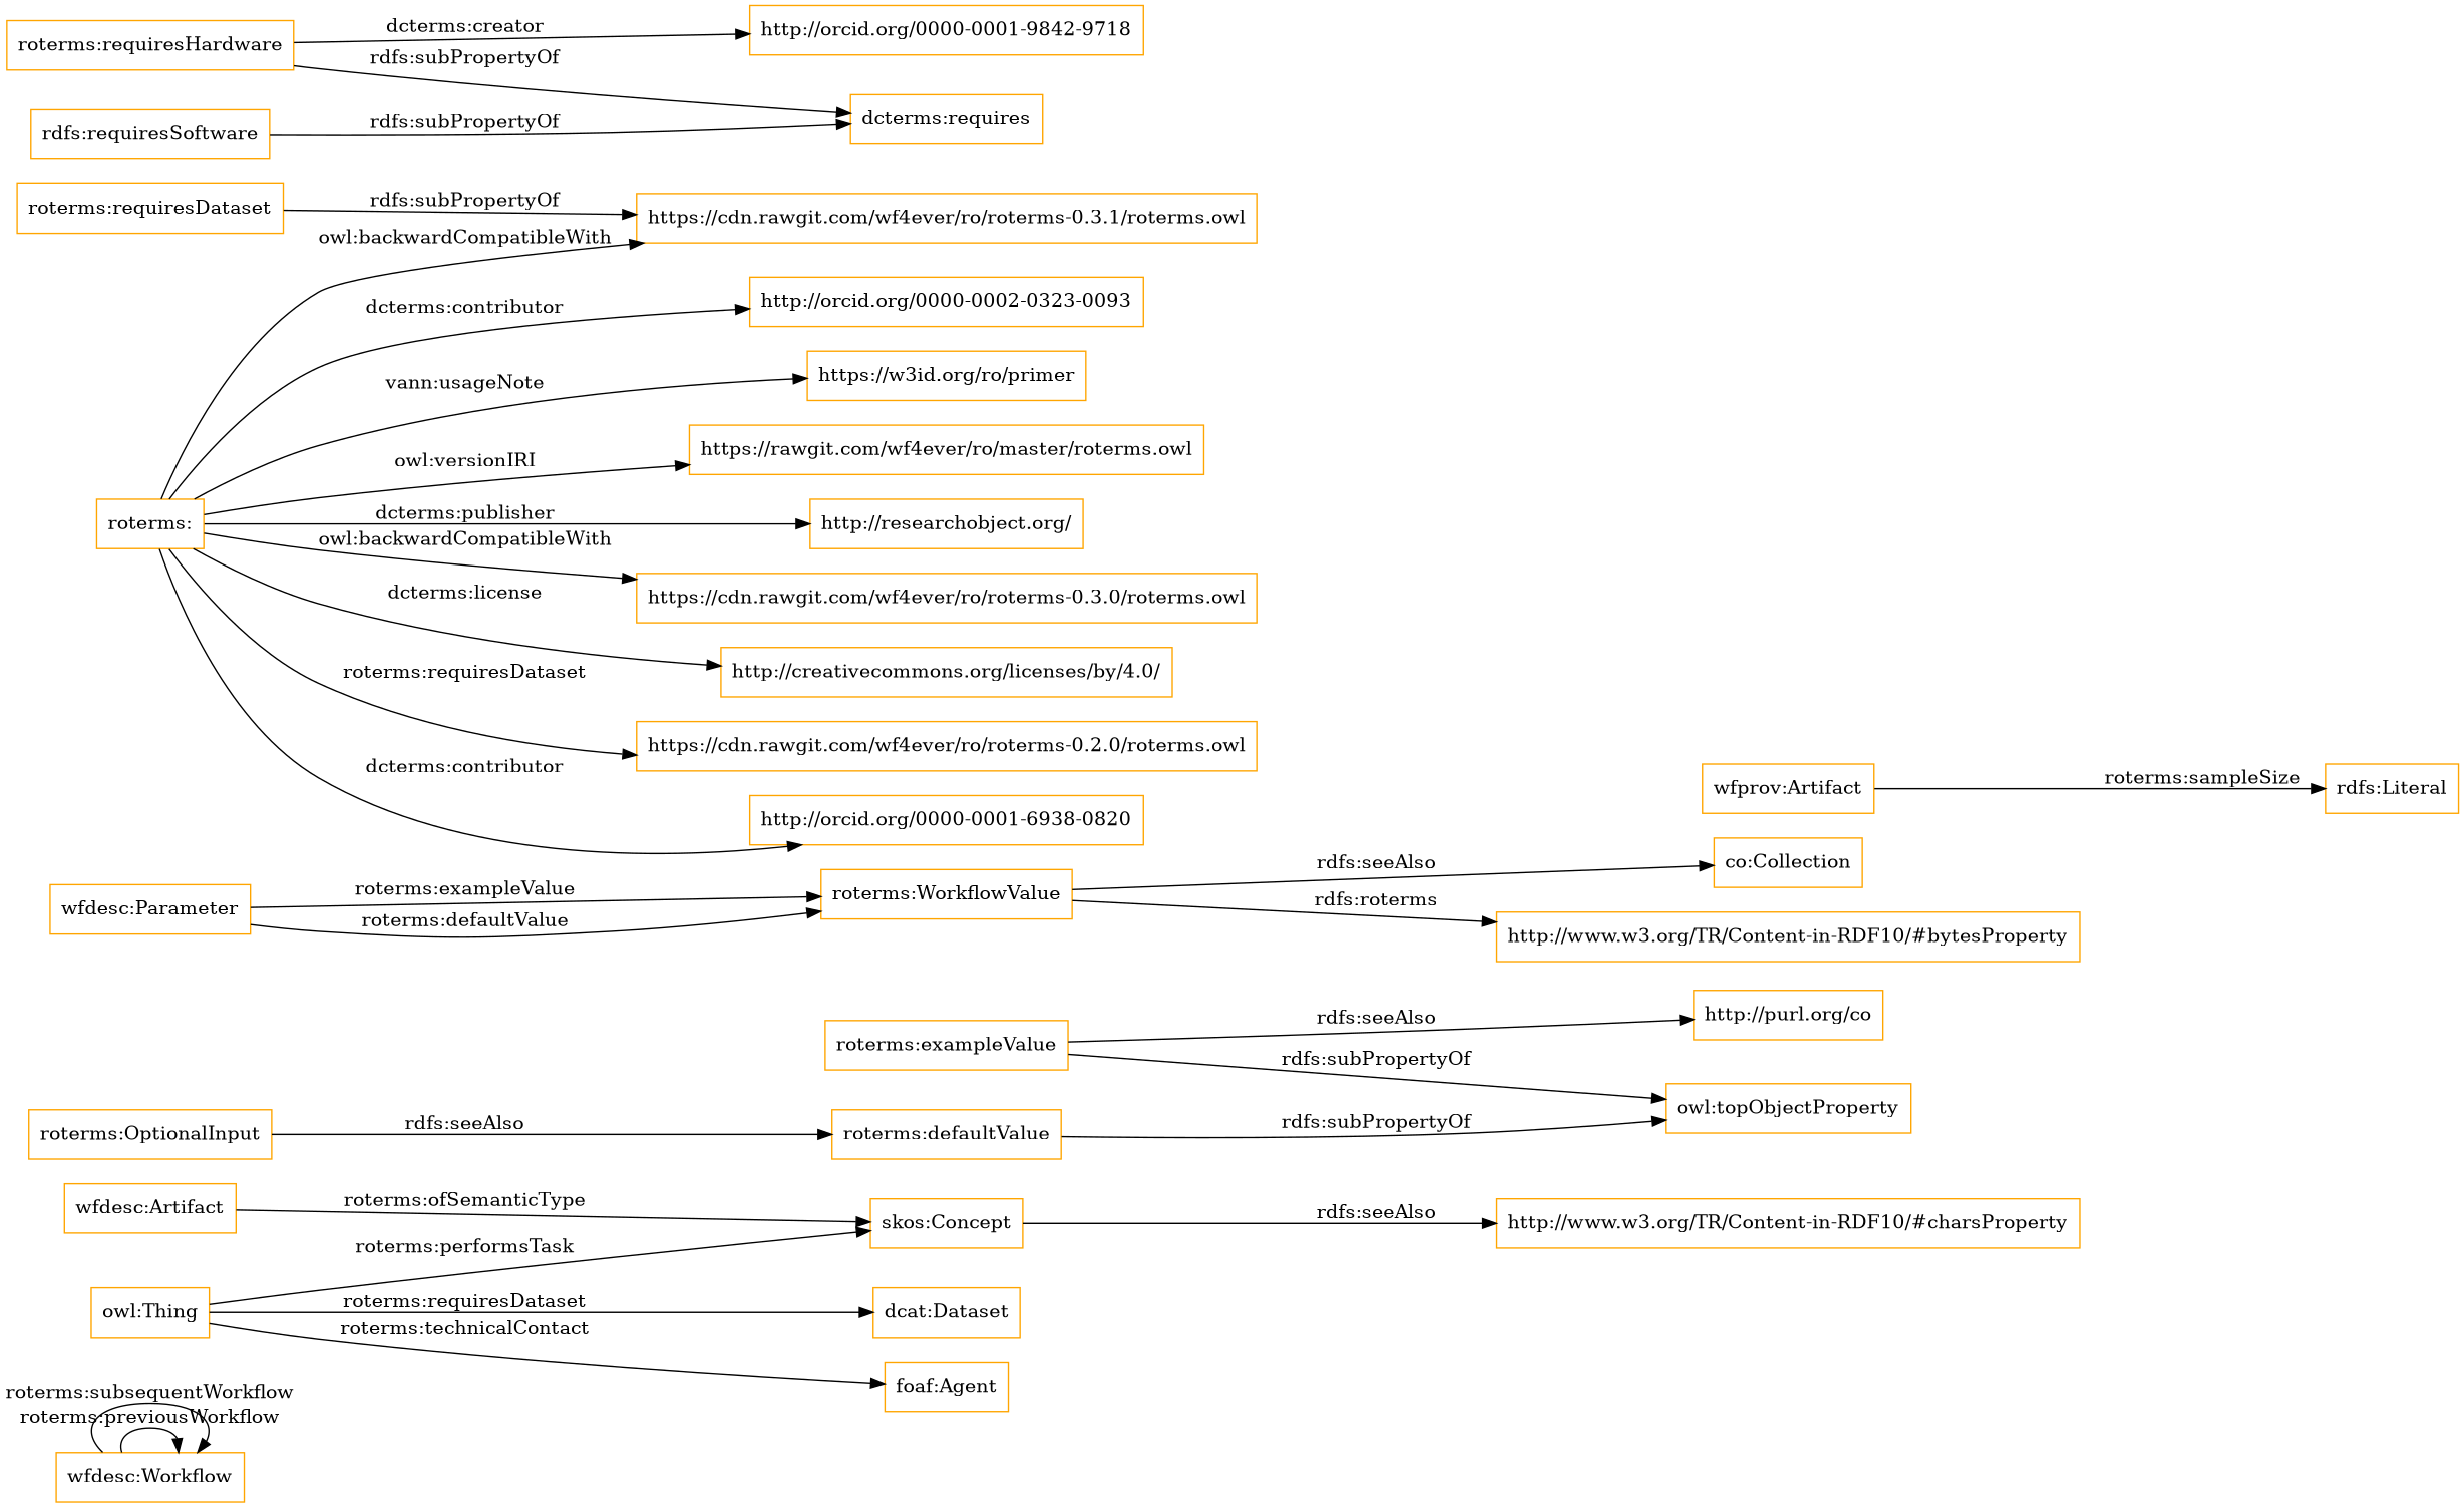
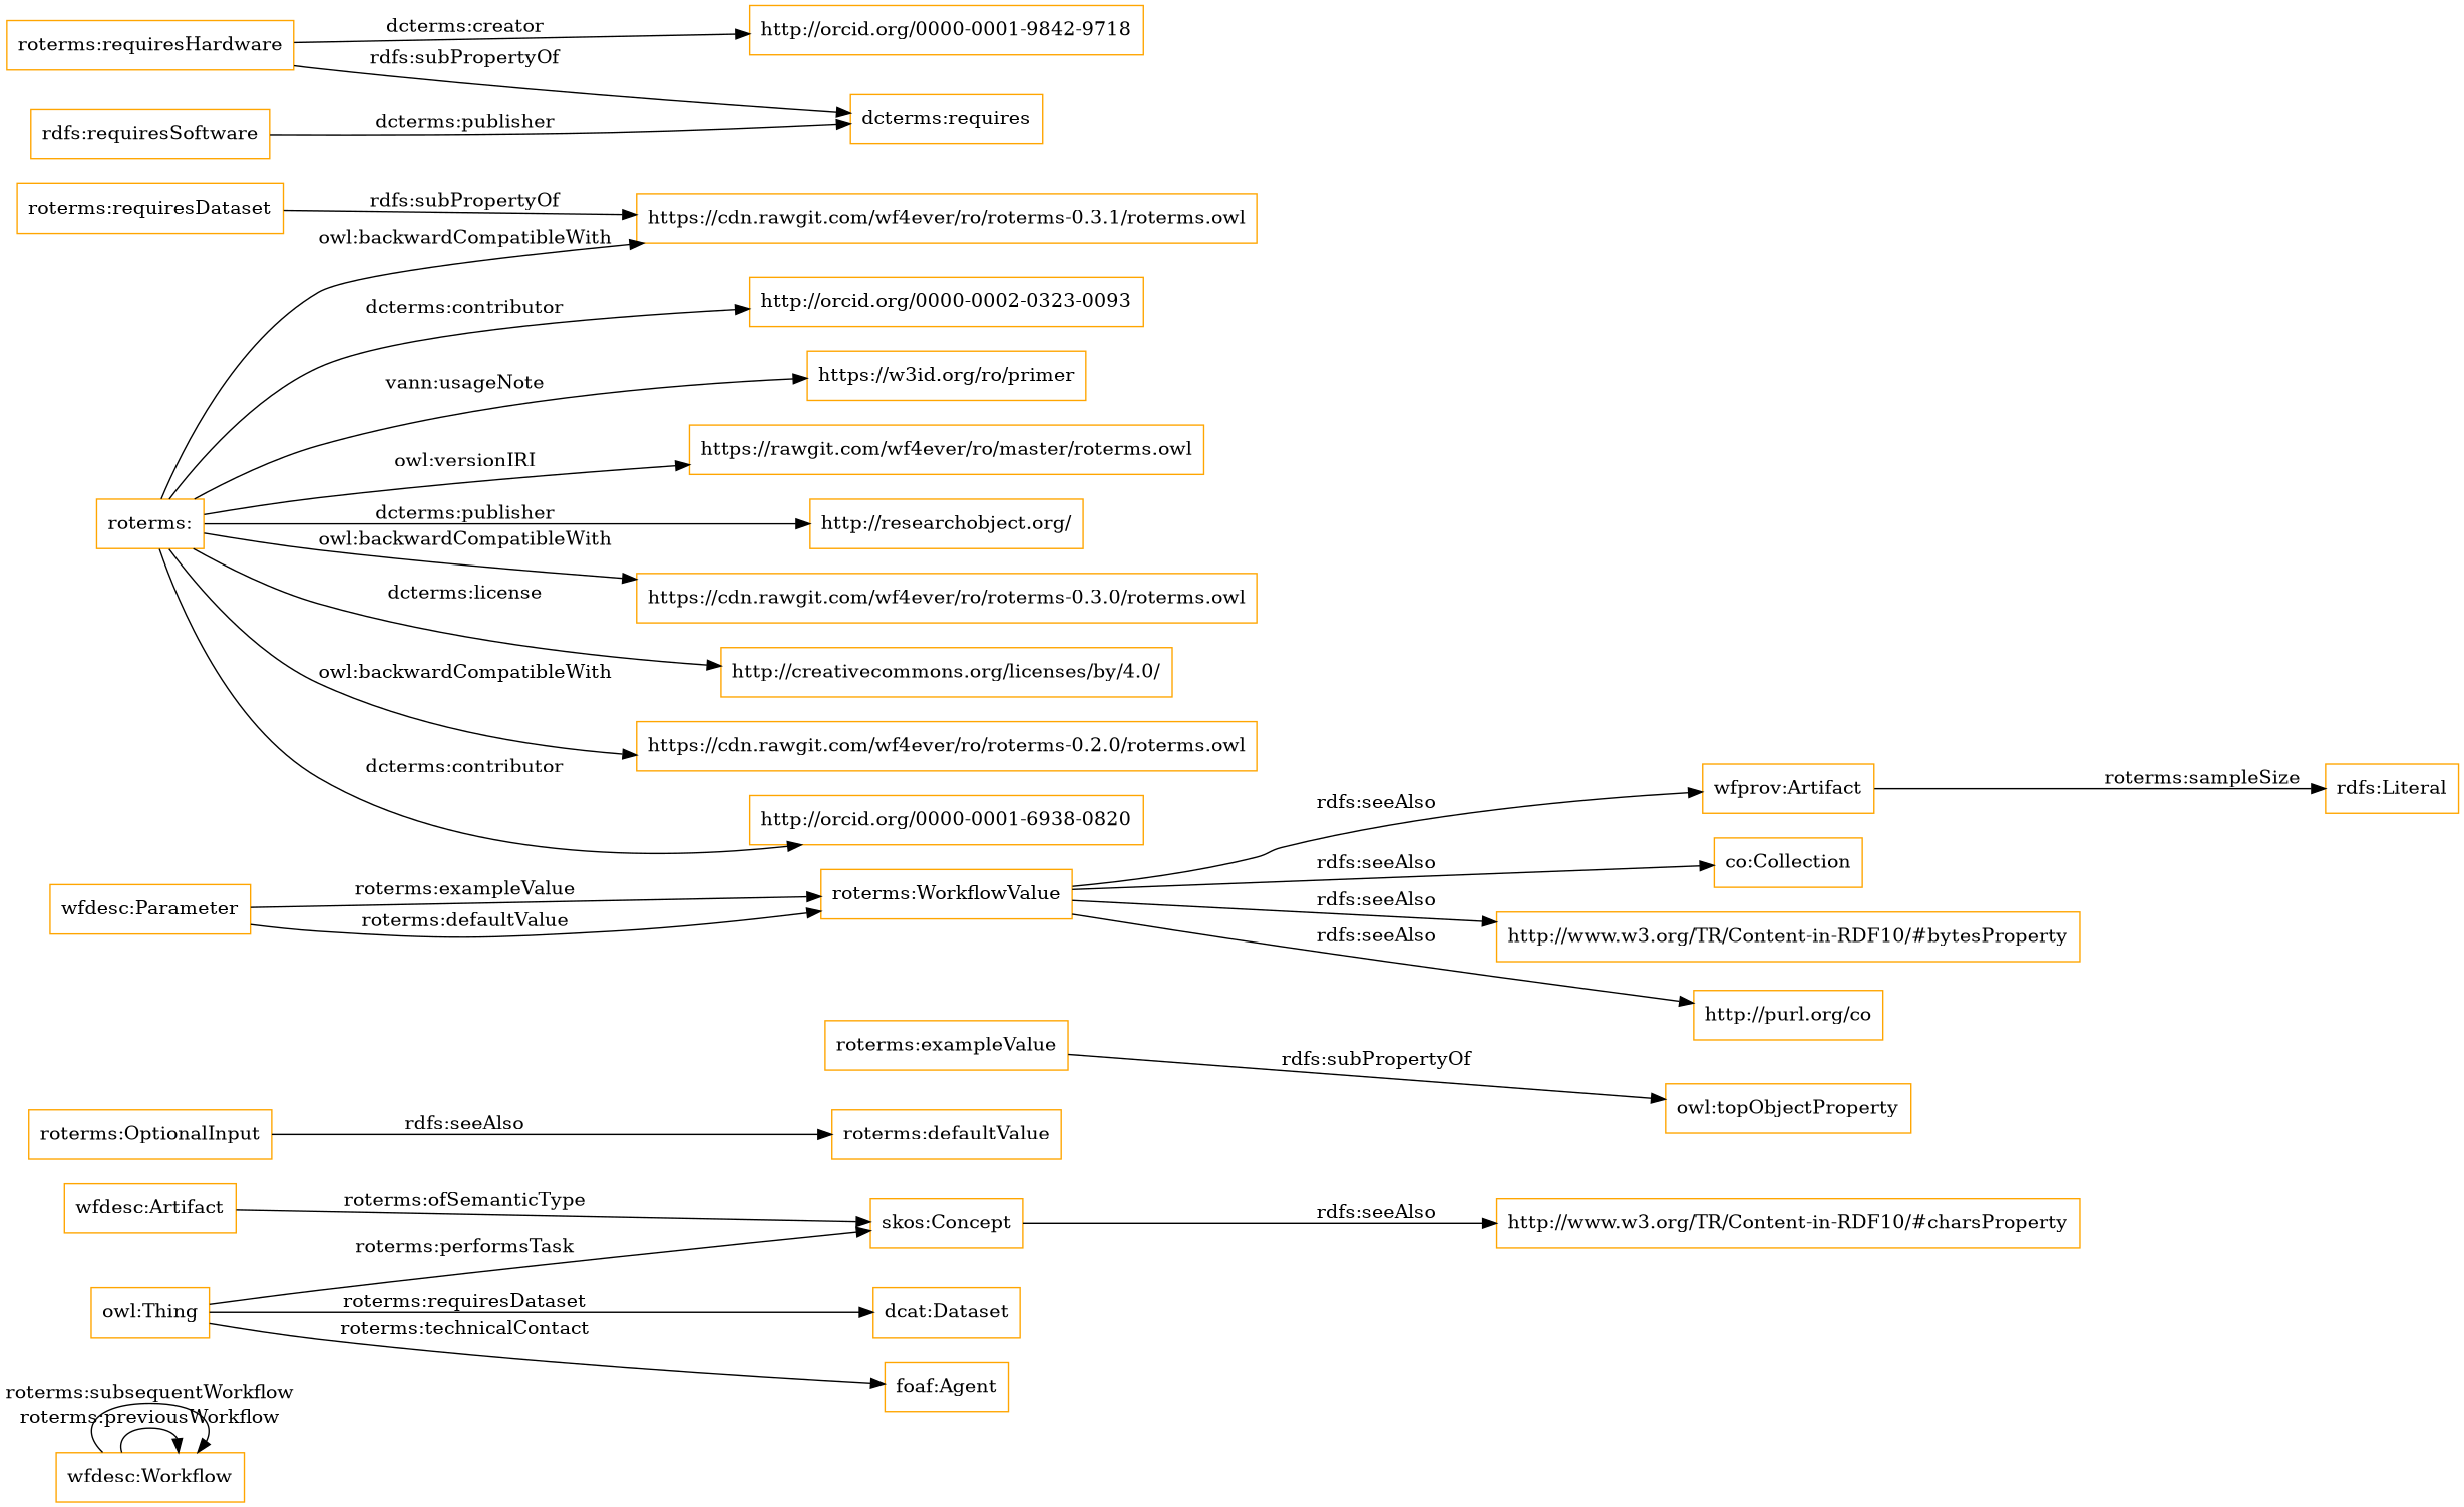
  digraph {
    rankdir=LR
    node [color=orange shape=rectangle]
    "wfdesc:Workflow"
    "wfdesc:Artifact"
    "skos:Concept"
    "http://www.w3.org/TR/Content-in-RDF10/#charsProperty"
    "wfdesc:Parameter"
    "roterms:WorkflowValue"
    "wfprov:Artifact"
    "co:Collection"
    "http://www.w3.org/TR/Content-in-RDF10/#bytesProperty"
    "http://purl.org/co"
    "roterms:OptionalInput"
    "roterms:defaultValue"
    "owl:topObjectProperty"
    "rdfs:Literal"
    "roterms:"
    "https://rawgit.com/wf4ever/ro/master/roterms.owl"
    "https://cdn.rawgit.com/wf4ever/ro/roterms-0.3.1/roterms.owl"
    "https://cdn.rawgit.com/wf4ever/ro/roterms-0.3.0/roterms.owl"
    "http://creativecommons.org/licenses/by/4.0/"
    "https://cdn.rawgit.com/wf4ever/ro/roterms-0.2.0/roterms.owl"
    "http://orcid.org/0000-0001-6938-0820"
    "http://orcid.org/0000-0002-0323-0093"
    "https://w3id.org/ro/primer"
    "http://researchobject.org/"
    "roterms:requiresDataset"
    "roterms:requiresHardware"
    "http://orcid.org/0000-0001-9842-9718"
    "dcterms:requires"
    "roterms:exampleValue"
    n30 [label="rdfs:requiresSoftware"]
    "owl:Thing"
    "dcat:Dataset"
    "foaf:Agent"
    "wfdesc:Workflow" -> "wfdesc:Workflow" [label="roterms:previousWorkflow"]
    "wfdesc:Workflow" -> "wfdesc:Workflow" [label="roterms:subsequentWorkflow"]
    "wfdesc:Artifact" -> "skos:Concept" [label="roterms:ofSemanticType"]
    "skos:Concept" -> "http://www.w3.org/TR/Content-in-RDF10/#charsProperty" [label="rdfs:seeAlso"]
    "wfdesc:Parameter" -> "roterms:WorkflowValue" [label="roterms:exampleValue"]
    "wfdesc:Parameter" -> "roterms:WorkflowValue" [label="roterms:defaultValue"]
+   "roterms:WorkflowValue" -> "wfprov:Artifact" [label="rdfs:seeAlso"]
    "roterms:WorkflowValue" -> "co:Collection" [label="rdfs:seeAlso"]
-   "roterms:WorkflowValue" -> "http://www.w3.org/TR/Content-in-RDF10/#bytesProperty" [label="rdfs:roterms"]
-   "roterms:exampleValue" -> "http://purl.org/co" [label="rdfs:seeAlso"]
+   "roterms:WorkflowValue" -> "http://www.w3.org/TR/Content-in-RDF10/#bytesProperty" [label="rdfs:seeAlso"]
+   "roterms:WorkflowValue" -> "http://purl.org/co" [label="rdfs:seeAlso"]
    "wfprov:Artifact" -> "rdfs:Literal" [label="roterms:sampleSize"]
    "roterms:OptionalInput" -> "roterms:defaultValue" [label="rdfs:seeAlso"]
-   "roterms:defaultValue" -> "owl:topObjectProperty" [label="rdfs:subPropertyOf"]
    "roterms:" -> "https://rawgit.com/wf4ever/ro/master/roterms.owl" [label="owl:versionIRI"]
    "roterms:" -> "https://cdn.rawgit.com/wf4ever/ro/roterms-0.3.1/roterms.owl" [label="owl:backwardCompatibleWith"]
    "roterms:" -> "https://cdn.rawgit.com/wf4ever/ro/roterms-0.3.0/roterms.owl" [label="owl:backwardCompatibleWith"]
    "roterms:" -> "http://creativecommons.org/licenses/by/4.0/" [label="dcterms:license"]
-   "roterms:" -> "https://cdn.rawgit.com/wf4ever/ro/roterms-0.2.0/roterms.owl" [label="roterms:requiresDataset"]
+   "roterms:" -> "https://cdn.rawgit.com/wf4ever/ro/roterms-0.2.0/roterms.owl" [label="owl:backwardCompatibleWith"]
    "roterms:" -> "http://orcid.org/0000-0001-6938-0820" [label="dcterms:contributor"]
    "roterms:" -> "http://orcid.org/0000-0002-0323-0093" [label="dcterms:contributor"]
    "roterms:" -> "https://w3id.org/ro/primer" [label="vann:usageNote"]
    "roterms:" -> "http://researchobject.org/" [label="dcterms:publisher"]
    "roterms:requiresDataset" -> "https://cdn.rawgit.com/wf4ever/ro/roterms-0.3.1/roterms.owl" [label="rdfs:subPropertyOf"]
    "roterms:requiresHardware" -> "http://orcid.org/0000-0001-9842-9718" [label="dcterms:creator"]
    "roterms:requiresHardware" -> "dcterms:requires" [label="rdfs:subPropertyOf"]
    "roterms:exampleValue" -> "owl:topObjectProperty" [label="rdfs:subPropertyOf"]
-   n30 -> "dcterms:requires" [label="rdfs:subPropertyOf"]
+   n30 -> "dcterms:requires" [label="dcterms:publisher"]
    "owl:Thing" -> "skos:Concept" [label="roterms:performsTask"]
    "owl:Thing" -> "dcat:Dataset" [label="roterms:requiresDataset"]
    "owl:Thing" -> "foaf:Agent" [label="roterms:technicalContact"]
  }
